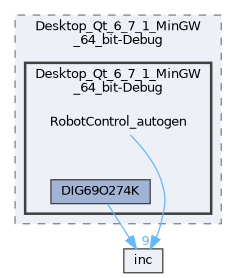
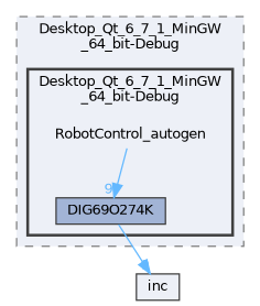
  digraph {
    compound=true
    node [fontname=Helvetica fontsize=10 shape=box color=grey25 style=filled]
    edge [color=steelblue1 fontcolor=steelblue1 fontname=Helvetica fontsize=10 headlabel=9 labeldistance=1.5 labelfontname=Helvetica labelfontsize=10]
    n1 [height=0.2 label=RobotControl_autogen shape=plaintext width=0.4 color="" style=""]
    n2 [fillcolor="#a2b4d6" height=0.2 label=DIG69O274K width=0.4]
    n3 [fillcolor="#edf0f7" height=0.2 label=inc width=0.4]
    subgraph cluster_1 {
      bgcolor="#edf0f7"
      fontname=Helvetica
      fontsize=10
      label="Desktop_Qt_6_7_1_MinGW\l_64_bit-Debug"
      pencolor=grey50
      style="filled,dashed"
      subgraph cluster_2 {
        bgcolor="#edf0f7"
        fontname=Helvetica
        fontsize=10
        label="Desktop_Qt_6_7_1_MinGW\l_64_bit-Debug"
        pencolor=grey25
        style="filled,bold"
        n1
        n2
      }
    }
-   n1 -> n3
+   n1 -> n2
    n2 -> n3
  }
